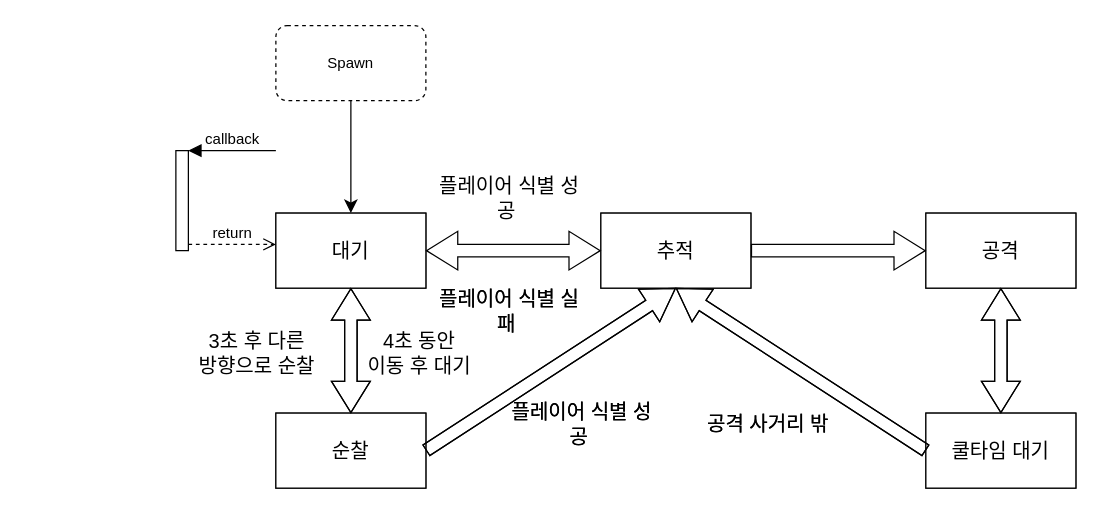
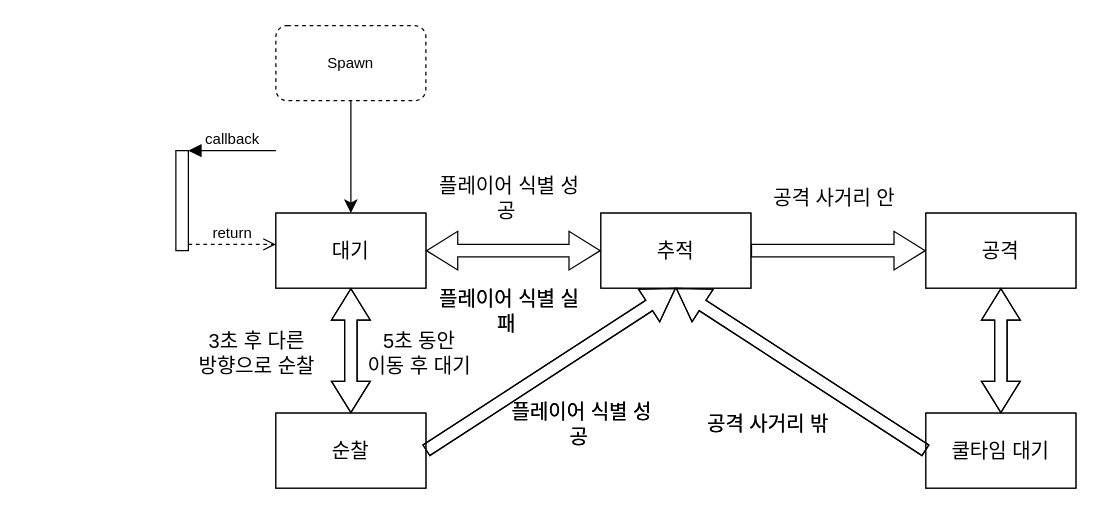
  <mxCell id="0" />
  <mxCell id="1" parent="0" />
  <mxCell id="2" value="Spawn" style="rounded=1;whiteSpace=wrap;html=1;dashed=1;" vertex="1" parent="1"><mxGeometry x="220" y="20" width="120" height="60" as="geometry" /></mxCell>
  <mxCell id="3" value="순찰" style="rounded=0;whiteSpace=wrap;html=1;fontSize=16;" vertex="1" parent="1"><mxGeometry x="220" y="330" width="120" height="60" as="geometry" /></mxCell>
  <mxCell id="4" value="순찰" style="rounded=0;whiteSpace=wrap;html=1;fontSize=16;" vertex="1" parent="1"><mxGeometry x="220" y="330" width="120" height="60" as="geometry" /></mxCell>
  <mxCell id="5" value="추적" style="rounded=0;whiteSpace=wrap;html=1;fontSize=16;" vertex="1" parent="1"><mxGeometry x="480" y="170" width="120" height="60" as="geometry" /></mxCell>
  <mxCell id="6" value="추적" style="rounded=0;whiteSpace=wrap;html=1;fontSize=16;" vertex="1" parent="1"><mxGeometry x="480" y="170" width="120" height="60" as="geometry" /></mxCell>
  <mxCell id="7" value="플레이어 식별 성공&amp;nbsp;" style="text;html=1;strokeColor=none;fillColor=none;align=center;verticalAlign=middle;whiteSpace=wrap;rounded=0;fontSize=16;" vertex="1" parent="1"><mxGeometry x="350" y="129" width="114" height="57" as="geometry" /></mxCell>
  <mxCell id="8" value="플레이어 식별 실패&amp;nbsp;" style="text;html=1;strokeColor=none;fillColor=none;align=center;verticalAlign=middle;whiteSpace=wrap;rounded=0;fontSize=16;" vertex="1" parent="1"><mxGeometry x="350" y="220" width="114" height="57" as="geometry" /></mxCell>
  <mxCell id="9" value="플레이어 식별 실패&amp;nbsp;" style="text;html=1;strokeColor=none;fillColor=none;align=center;verticalAlign=middle;whiteSpace=wrap;rounded=0;fontSize=16;" vertex="1" parent="1"><mxGeometry x="350" y="220" width="114" height="57" as="geometry" /></mxCell>
+ <mxCell id="10" value="공격 사거리 안" style="text;html=1;strokeColor=none;fillColor=none;align=center;verticalAlign=middle;whiteSpace=wrap;rounded=0;fontSize=16;" vertex="1" parent="1"><mxGeometry x="610" y="129" width="114" height="57" as="geometry" /></mxCell>
  <mxCell id="11" value="쿨타임 대기" style="rounded=0;whiteSpace=wrap;html=1;fontSize=16;" vertex="1" parent="1"><mxGeometry x="740" y="330" width="120" height="60" as="geometry" /></mxCell>
  <mxCell id="12" value="쿨타임 대기" style="rounded=0;whiteSpace=wrap;html=1;fontSize=16;" vertex="1" parent="1"><mxGeometry x="740" y="330" width="120" height="60" as="geometry" /></mxCell>
  <mxCell id="13" value="공격" style="rounded=0;whiteSpace=wrap;html=1;fontSize=16;" vertex="1" parent="1"><mxGeometry x="740" y="170" width="120" height="60" as="geometry" /></mxCell>
  <mxCell id="14" value="공격" style="rounded=0;whiteSpace=wrap;html=1;fontSize=16;" vertex="1" parent="1"><mxGeometry x="740" y="170" width="120" height="60" as="geometry" /></mxCell>
  <mxCell id="15" value="대기" style="rounded=0;whiteSpace=wrap;html=1;fontSize=16;" vertex="1" parent="1"><mxGeometry x="220" y="170" width="120" height="60" as="geometry" /></mxCell>
  <mxCell id="16" value="대기" style="rounded=0;whiteSpace=wrap;html=1;fontSize=16;" vertex="1" parent="1"><mxGeometry x="220" y="170" width="120" height="60" as="geometry" /></mxCell>
  <mxCell id="17" value="" style="shape=flexArrow;endArrow=classic;startArrow=classic;html=1;rounded=0;fontSize=12;startSize=8;endSize=8;curved=1;" edge="1" parent="1" source="15" target="3"><mxGeometry width="100" height="100" relative="1" as="geometry"><mxPoint x="190" y="330" as="sourcePoint" /><mxPoint x="290" y="230" as="targetPoint" /></mxGeometry></mxCell>
  <mxCell id="18" value="" style="shape=flexArrow;endArrow=classic;startArrow=classic;html=1;rounded=0;fontSize=12;startSize=8;endSize=8;curved=1;" edge="1" parent="1" source="16" target="4"><mxGeometry width="100" height="100" relative="1" as="geometry"><mxPoint x="190" y="330" as="sourcePoint" /><mxPoint x="290" y="230" as="targetPoint" /></mxGeometry></mxCell>
  <mxCell id="19" value="3초 후 다른 &lt;br&gt;방향으로 순찰" style="text;html=1;strokeColor=none;fillColor=none;align=center;verticalAlign=middle;whiteSpace=wrap;rounded=0;fontSize=16;" vertex="1" parent="1"><mxGeometry x="150" y="267" width="110" height="30" as="geometry" /></mxCell>
- <mxCell id="20" value="4초 동안&lt;br&gt;이동 후 대기" style="text;html=1;strokeColor=none;fillColor=none;align=center;verticalAlign=middle;whiteSpace=wrap;rounded=0;fontSize=16;" vertex="1" parent="1"><mxGeometry x="285" y="267" width="100" height="30" as="geometry" /></mxCell>
+ <mxCell id="20" value="5초 동안&lt;br&gt;이동 후 대기" style="text;html=1;strokeColor=none;fillColor=none;align=center;verticalAlign=middle;whiteSpace=wrap;rounded=0;fontSize=16;" vertex="1" parent="1"><mxGeometry x="285" y="267" width="100" height="30" as="geometry" /></mxCell>
  <mxCell id="21" style="edgeStyle=none;curved=1;rounded=0;orthogonalLoop=1;jettySize=auto;html=1;exitX=0.5;exitY=1;exitDx=0;exitDy=0;fontSize=12;startSize=8;endSize=8;" edge="1" parent="1" source="19" target="19"><mxGeometry relative="1" as="geometry" /></mxCell>
  <mxCell id="22" style="edgeStyle=none;curved=1;rounded=0;orthogonalLoop=1;jettySize=auto;html=1;exitX=0.5;exitY=1;exitDx=0;exitDy=0;fontSize=12;startSize=8;endSize=8;" edge="1" parent="1" source="20" target="20"><mxGeometry relative="1" as="geometry" /></mxCell>
  <mxCell id="23" value="" style="shape=flexArrow;endArrow=classic;startArrow=classic;html=1;rounded=0;fontSize=12;startSize=8;endSize=8;curved=1;" edge="1" parent="1" source="13" target="11"><mxGeometry width="100" height="100" relative="1" as="geometry"><mxPoint x="700" y="460" as="sourcePoint" /><mxPoint x="800" y="360" as="targetPoint" /></mxGeometry></mxCell>
  <mxCell id="24" value="" style="shape=flexArrow;endArrow=classic;startArrow=classic;html=1;rounded=0;fontSize=12;startSize=8;endSize=8;curved=1;" edge="1" parent="1" source="14" target="12"><mxGeometry width="100" height="100" relative="1" as="geometry"><mxPoint x="700" y="460" as="sourcePoint" /><mxPoint x="800" y="360" as="targetPoint" /></mxGeometry></mxCell>
  <mxCell id="25" value="공격 사거리 밖" style="text;html=1;strokeColor=none;fillColor=none;align=center;verticalAlign=middle;whiteSpace=wrap;rounded=0;fontSize=16;" vertex="1" parent="1"><mxGeometry x="557" y="310" width="114" height="57" as="geometry" /></mxCell>
  <mxCell id="26" value="공격 사거리 밖" style="text;html=1;strokeColor=none;fillColor=none;align=center;verticalAlign=middle;whiteSpace=wrap;rounded=0;fontSize=16;" vertex="1" parent="1"><mxGeometry x="557" y="310" width="114" height="57" as="geometry" /></mxCell>
  <mxCell id="27" value="플레이어 식별 성공&amp;nbsp;" style="text;html=1;strokeColor=none;fillColor=none;align=center;verticalAlign=middle;whiteSpace=wrap;rounded=0;fontSize=16;" vertex="1" parent="1"><mxGeometry x="408" y="310" width="114" height="57" as="geometry" /></mxCell>
  <mxCell id="28" value="플레이어 식별 성공&amp;nbsp;" style="text;html=1;strokeColor=none;fillColor=none;align=center;verticalAlign=middle;whiteSpace=wrap;rounded=0;fontSize=16;" vertex="1" parent="1"><mxGeometry x="408" y="310" width="114" height="57" as="geometry" /></mxCell>
  <mxCell id="29" value="" style="shape=flexArrow;endArrow=classic;html=1;rounded=0;fontSize=12;startSize=8;endSize=8;curved=1;exitX=1;exitY=0.5;exitDx=0;exitDy=0;entryX=0.5;entryY=1;entryDx=0;entryDy=0;" edge="1" parent="1" source="3" target="5"><mxGeometry width="50" height="50" relative="1" as="geometry"><mxPoint x="465" y="320" as="sourcePoint" /><mxPoint x="515" y="270" as="targetPoint" /></mxGeometry></mxCell>
  <mxCell id="30" value="" style="shape=flexArrow;endArrow=classic;html=1;rounded=0;fontSize=12;startSize=8;endSize=8;curved=1;exitX=1;exitY=0.5;exitDx=0;exitDy=0;entryX=0.5;entryY=1;entryDx=0;entryDy=0;" edge="1" parent="1" source="4" target="6"><mxGeometry width="50" height="50" relative="1" as="geometry"><mxPoint x="465" y="320" as="sourcePoint" /><mxPoint x="515" y="270" as="targetPoint" /></mxGeometry></mxCell>
  <mxCell id="31" style="edgeStyle=none;curved=1;rounded=0;orthogonalLoop=1;jettySize=auto;html=1;fontSize=12;startSize=8;endSize=8;" edge="1" parent="1" source="2" target="15"><mxGeometry relative="1" as="geometry"><mxPoint x="280" y="70" as="sourcePoint" /></mxGeometry></mxCell>
  <mxCell id="32" value="" style="shape=flexArrow;endArrow=classic;html=1;rounded=0;fontSize=12;startSize=8;endSize=8;curved=1;exitX=0;exitY=0.5;exitDx=0;exitDy=0;entryX=0.5;entryY=1;entryDx=0;entryDy=0;" edge="1" parent="1" source="11" target="5"><mxGeometry width="50" height="50" relative="1" as="geometry"><mxPoint x="350" y="370" as="sourcePoint" /><mxPoint x="550" y="240" as="targetPoint" /></mxGeometry></mxCell>
  <mxCell id="33" value="" style="shape=flexArrow;endArrow=classic;html=1;rounded=0;fontSize=12;startSize=8;endSize=8;curved=1;entryX=0.5;entryY=1;entryDx=0;entryDy=0;" edge="1" parent="1" target="6"><mxGeometry width="50" height="50" relative="1" as="geometry"><mxPoint x="740" y="360" as="sourcePoint" /><mxPoint x="550" y="240" as="targetPoint" /></mxGeometry></mxCell>
  <mxCell id="34" value="" style="shape=flexArrow;endArrow=classic;html=1;rounded=0;fontSize=12;startSize=8;endSize=8;curved=1;" edge="1" parent="1" source="6" target="14"><mxGeometry width="50" height="50" relative="1" as="geometry"><mxPoint x="625" y="230" as="sourcePoint" /><mxPoint x="675" y="180" as="targetPoint" /></mxGeometry></mxCell>
  <mxCell id="35" value="" style="shape=flexArrow;endArrow=classic;startArrow=classic;html=1;rounded=0;fontSize=12;startSize=8;endSize=8;curved=1;" edge="1" parent="1" source="16" target="6"><mxGeometry width="100" height="100" relative="1" as="geometry"><mxPoint x="340" y="199.66" as="sourcePoint" /><mxPoint x="480" y="199.66" as="targetPoint" /></mxGeometry></mxCell>
  <mxCell id="36" value="" style="group" connectable="0" vertex="1" parent="1"><mxGeometry x="20" y="120" width="200" height="80" as="geometry" /></mxCell>
  <mxCell id="37" value="" style="html=1;points=[];perimeter=orthogonalPerimeter;outlineConnect=0;targetShapes=umlLifeline;portConstraint=eastwest;newEdgeStyle={&quot;edgeStyle&quot;:&quot;elbowEdgeStyle&quot;,&quot;elbow&quot;:&quot;vertical&quot;,&quot;curved&quot;:0,&quot;rounded&quot;:0};fontSize=16;" vertex="1" parent="36"><mxGeometry x="120" width="10" height="80" as="geometry" /></mxCell>
  <mxCell id="38" value="callback" style="html=1;verticalAlign=bottom;endArrow=block;edgeStyle=elbowEdgeStyle;elbow=vertical;curved=0;rounded=0;fontSize=12;startSize=8;endSize=8;" edge="1" parent="36" target="37"><mxGeometry relative="1" as="geometry"><mxPoint x="200" as="sourcePoint" /></mxGeometry></mxCell>
  <mxCell id="39" value="return" style="html=1;verticalAlign=bottom;endArrow=open;dashed=1;endSize=8;edgeStyle=elbowEdgeStyle;elbow=vertical;curved=0;rounded=0;fontSize=12;" edge="1" parent="36" source="37"><mxGeometry relative="1" as="geometry"><mxPoint x="200" y="75" as="targetPoint" /></mxGeometry></mxCell>
